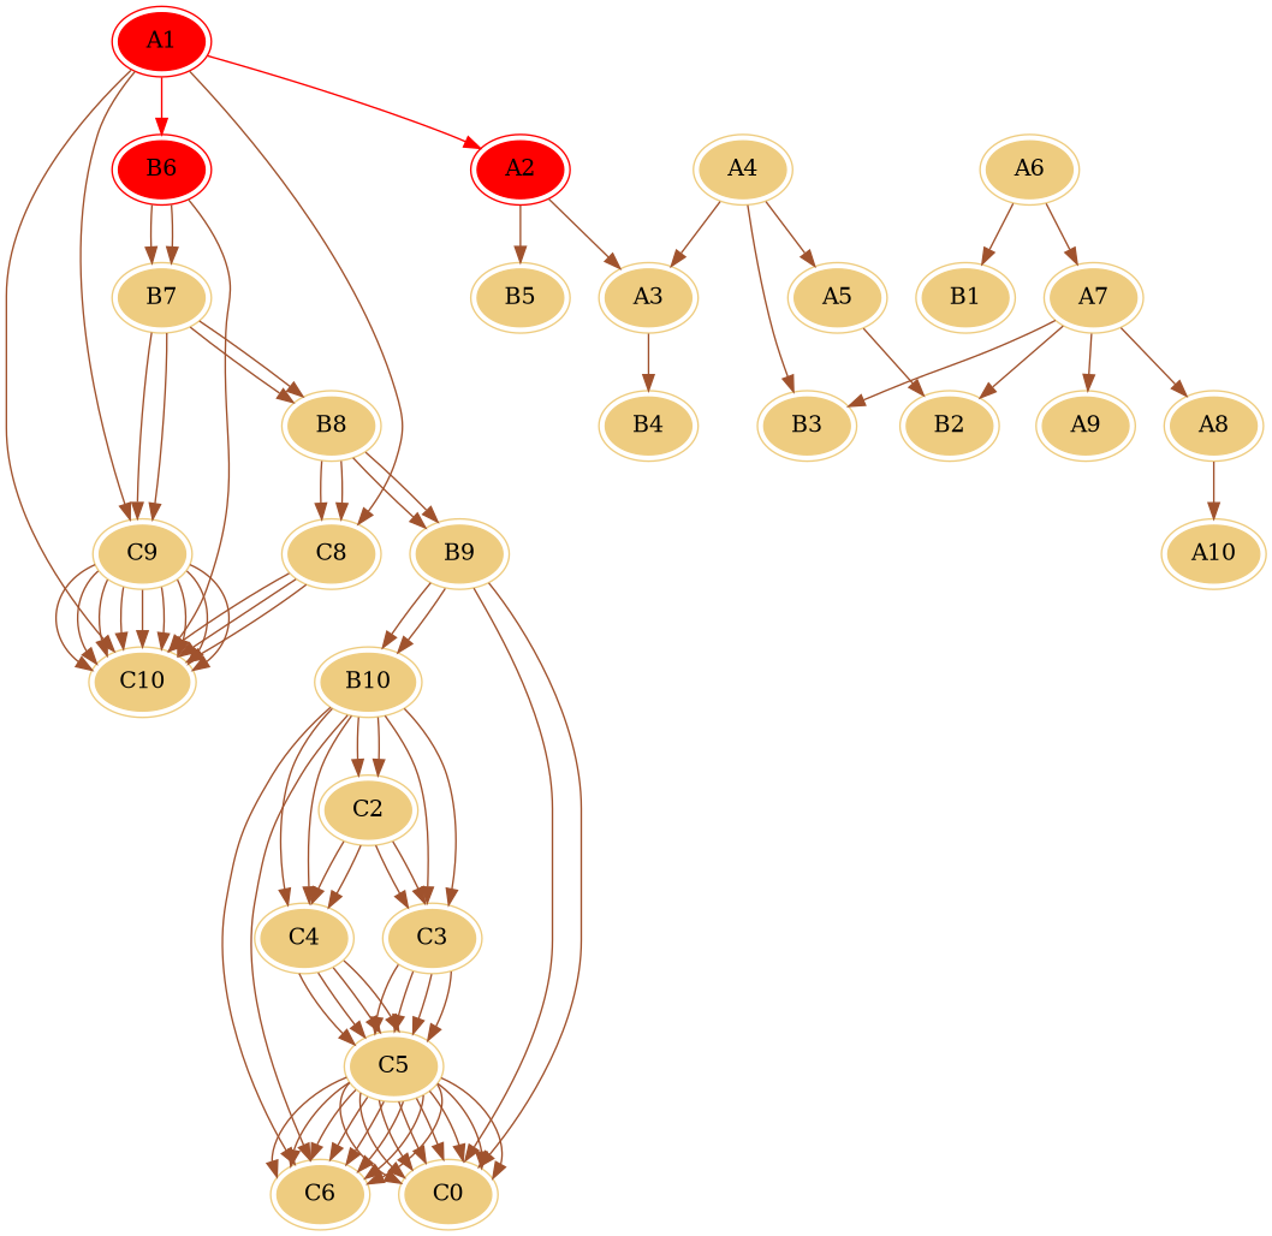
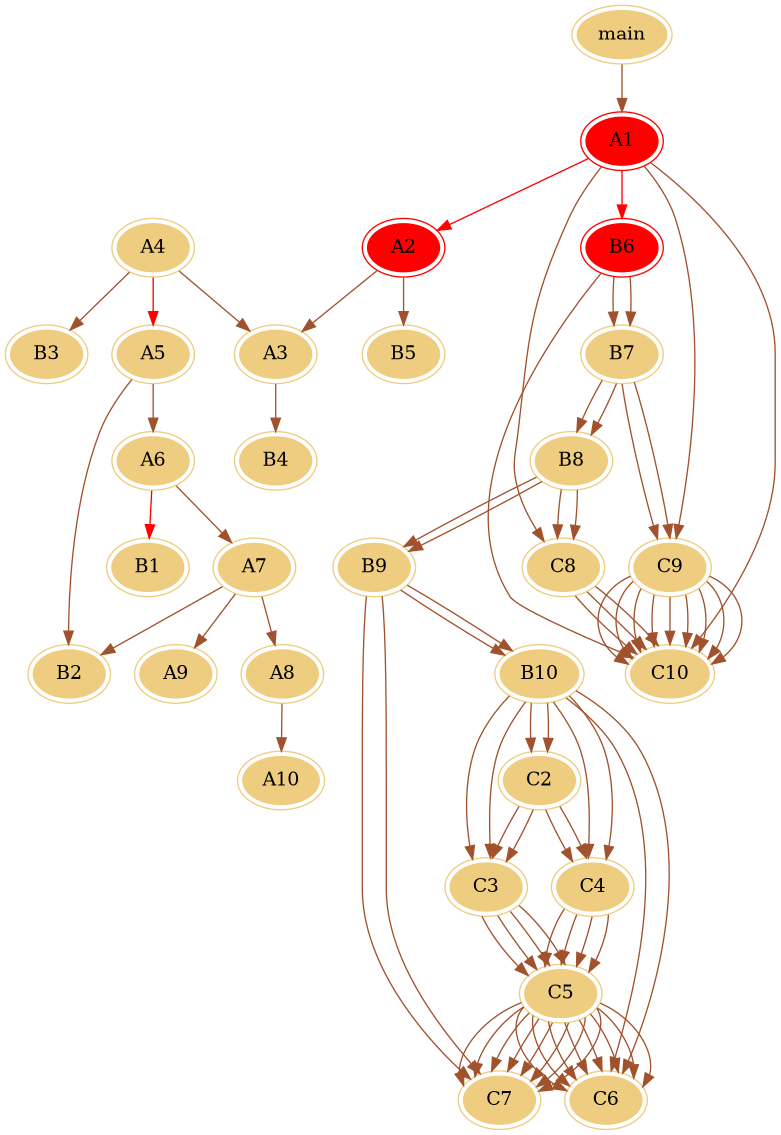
  digraph {
    node [color="#eecc80" peripheries=2 style=filled]
    edge [color=sienna fontcolor=green]
    A1 [color=red]
    A2 [color=red]
    B6 [color=red]
    C8
    C10
    C9
+   main
    A3
    B5
    B7
    B4
    A4
    A5
    B3
    A6
    B2
    A7
    B1
    A8
    A9
    A10
    B8
    B9
    B10
-   C7 [label=C0]
+   C7
    C2
    C3
    C6
    C4
    C5
    A1 -> A2 [color=red]
    A1 -> B6 [color=red]
    A1 -> C8
    A1 -> C10
    A1 -> C9
    A2 -> A3
    A2 -> B5
    B6 -> C10
    B6 -> B7
    B6 -> B7
    C8 -> C10
    C8 -> C10
    C8 -> C10
    C9 -> C10
    C9 -> C10
    C9 -> C10
    C9 -> C10
    C9 -> C10
    C9 -> C10
    C9 -> C10
    C9 -> C10
    C9 -> C10
+   main -> A1
    A3 -> B4
    B7 -> C9
    B7 -> C9
    B7 -> B8
    B7 -> B8
    A4 -> A3
-   A4 -> A5
+   A4 -> A5 [color=red]
    A4 -> B3
+   A5 -> A6
    A5 -> B2
    A6 -> A7
-   A6 -> B1
-   A7 -> B3
+   A6 -> B1 [color=red]
    A7 -> B2
    A7 -> A8
    A7 -> A9
    A8 -> A10
    B8 -> C8
    B8 -> C8
    B8 -> B9
    B8 -> B9
    B9 -> B10
    B9 -> B10
    B9 -> C7
    B9 -> C7
    B10 -> C2
    B10 -> C2
    B10 -> C3
    B10 -> C3
    B10 -> C6
    B10 -> C6
    B10 -> C4
    B10 -> C4
    C2 -> C3
    C2 -> C3
    C2 -> C4
    C2 -> C4
    C3 -> C5
    C3 -> C5
    C3 -> C5
    C3 -> C5
    C4 -> C5
    C4 -> C5
    C4 -> C5
    C4 -> C5
    C5 -> C7
    C5 -> C7
    C5 -> C7
    C5 -> C7
    C5 -> C7
    C5 -> C7
    C5 -> C7
    C5 -> C7
    C5 -> C6
    C5 -> C6
    C5 -> C6
    C5 -> C6
    C5 -> C6
    C5 -> C6
    C5 -> C6
    C5 -> C6
  }
